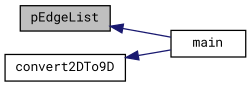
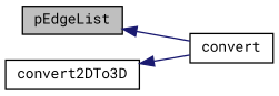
  digraph {
    fontname="Roboto Mono"
    rankdir=LR
    node [color=black fillcolor=white fontname="Roboto Mono" fontsize=10 shape=record style=filled]
    edge [color=midnightblue dir=back fontname="Roboto Mono" fontsize=10 labelfontname=Helvetica labelfontsize=10 style=solid]
    n1 [fillcolor=grey75 fontcolor=black height=0.2 label=pEdgeList width=0.4]
-   n2 [height=0.2 label=main width=0.4]
-   n3 [height=0.2 label=convert2DTo9D width=0.4]
+   n2 [height=0.2 label=convert width=0.4]
+   n3 [height=0.2 label=convert2DTo3D width=0.4]
    n1 -> n2
    n3 -> n2
  }
